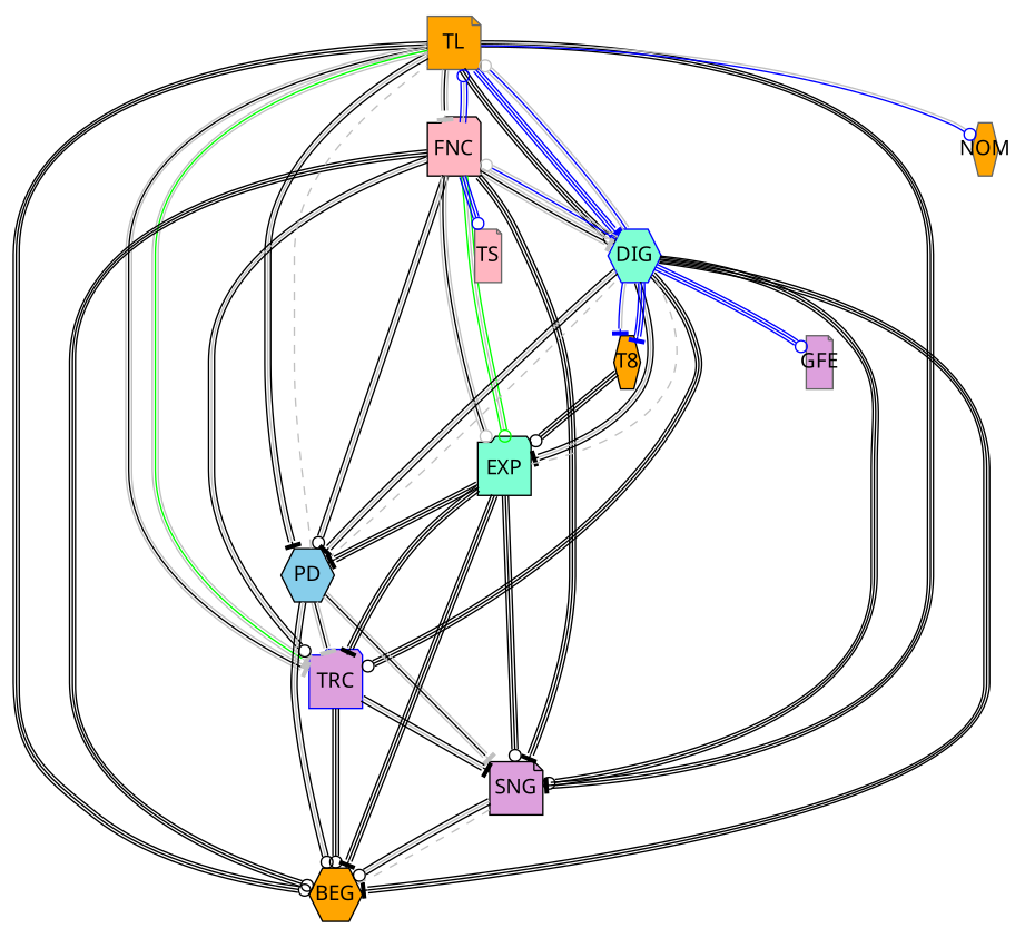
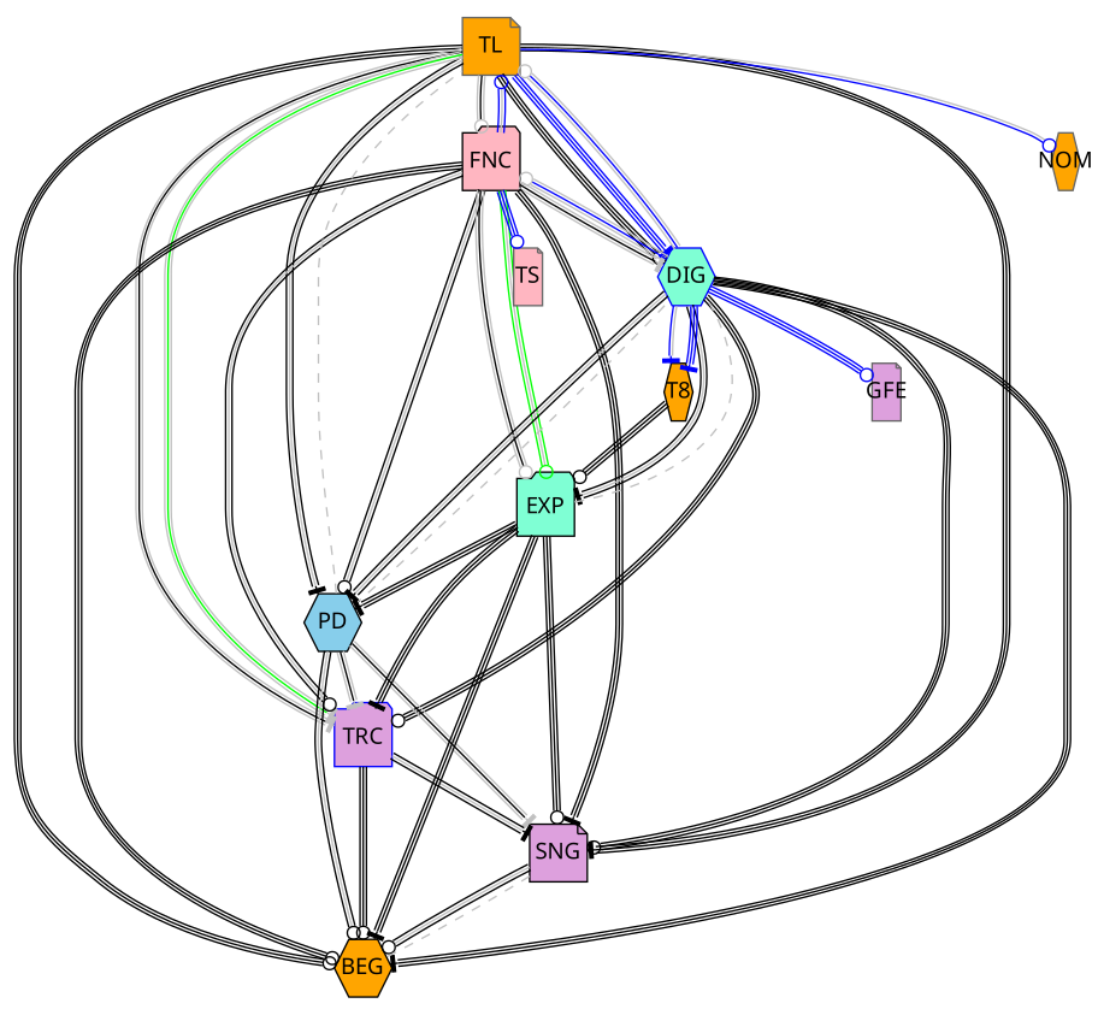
  digraph {
    fontname="Noto Sans"
    node [color=black fillcolor=orange fixedsize=true fontname="Noto Sans" margin=0.5 shape=hexagon style=filled]
    edge [arrowhead=odot color="black:black:black" fontname="Noto Sans"]
    TL [color=gray40 shape=note width=.5]
    FNC [fillcolor=lightpink shape=folder width=.5]
    DIG [color=blue fillcolor=aquamarine width=.5]
    PD [fillcolor=skyblue width=.5]
    BEG [width=.5]
    SNG [fillcolor=plum shape=note width=.5]
    TRC [color=blue fillcolor=plum shape=folder width=.5]
    NOM [color=gray40 width=0.25]
    EXP [fillcolor=aquamarine shape=folder width=.5]
    TS [color=gray40 fillcolor=lightpink shape=note width=0.25]
    T8 [width=0.25]
    GFE [color=gray40 fillcolor=plum shape=note width=0.25]
-   TL -> FNC [arrowhead=tee color="gray:black:gray"]
+   TL -> FNC [color="gray:black:gray"]
    TL -> DIG
    TL -> DIG [arrowhead=tee color="blue:blue:blue"]
    TL -> PD [arrowhead=tee color="black:gray:black"]
    TL -> BEG
    TL -> SNG [arrowhead=tee]
    TL -> TRC [arrowhead=tee color="gray:black:gray"]
    TL -> TRC [arrowhead=tee color="gray:green:gray"]
    TL -> NOM [color="blue:gray"]
    FNC -> TL [color="blue:gray:blue"]
    FNC -> DIG [arrowhead=tee color="gray:black:gray"]
    FNC -> PD [color="black:gray:black"]
    FNC -> BEG
    FNC -> SNG [arrowhead=tee]
    FNC -> TRC [color="black:gray:black"]
    FNC -> EXP [color="gray:black:gray"]
    FNC -> EXP [color="green:gray:green"]
    FNC -> TS [color="blue:blue:blue"]
    DIG -> TL [color="gray:blue:gray"]
    DIG -> FNC [color="gray:blue:gray"]
    DIG -> PD [arrowhead=tee color="black:gray:black"]
    DIG -> BEG [arrowhead=tee]
    DIG -> SNG
    DIG -> TRC
    DIG -> EXP [arrowhead=tee color="black:gray:black"]
    DIG -> T8 [arrowhead=tee color="blue:gray"]
    DIG -> T8 [arrowhead=tee color="blue:blue:blue"]
    DIG -> GFE [color="blue:blue:blue"]
    PD -> TL [color=gray constraint=false dir=none style=dashed arrowhead=""]
    PD -> DIG [color=gray constraint=false dir=none style=dashed arrowhead=""]
    PD -> BEG [color="black:gray:black"]
    PD -> SNG [arrowhead=tee color="gray:black:gray"]
    PD -> TRC [arrowhead=tee color="gray:black:gray"]
    SNG -> BEG [color="black:gray:black"]
    SNG -> BEG [color=gray constraint=false dir=none style=dashed arrowhead=""]
    TRC -> BEG
    TRC -> SNG [arrowhead=tee color="black:gray:black"]
    EXP -> DIG [color=gray constraint=false dir=none style=dashed arrowhead=""]
    EXP -> PD [arrowhead=tee]
    EXP -> BEG [arrowhead=tee]
    EXP -> SNG
    EXP -> TRC [arrowhead=tee]
    T8 -> EXP
  }
